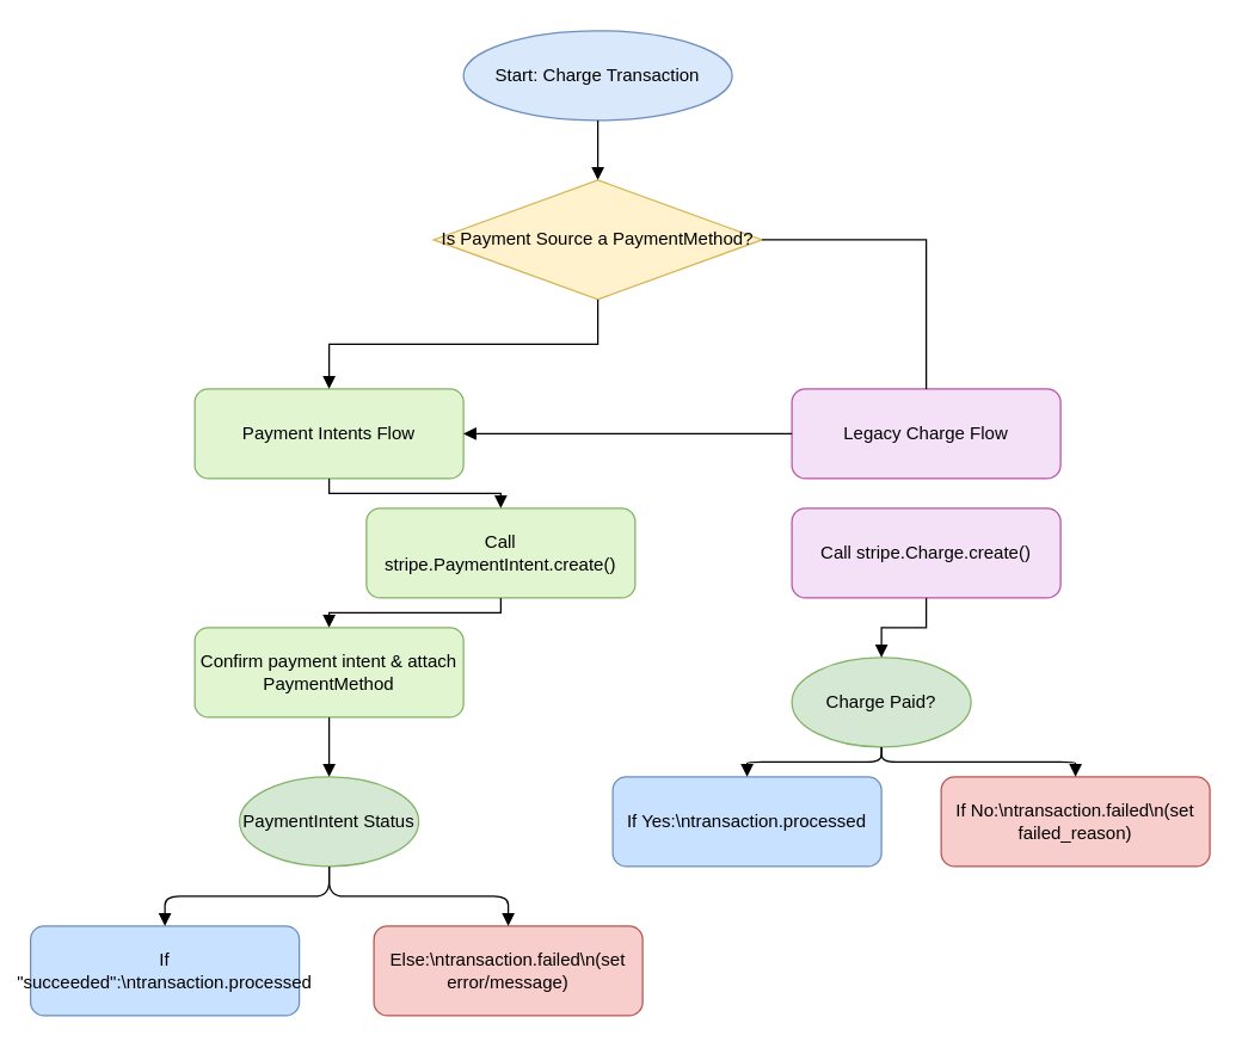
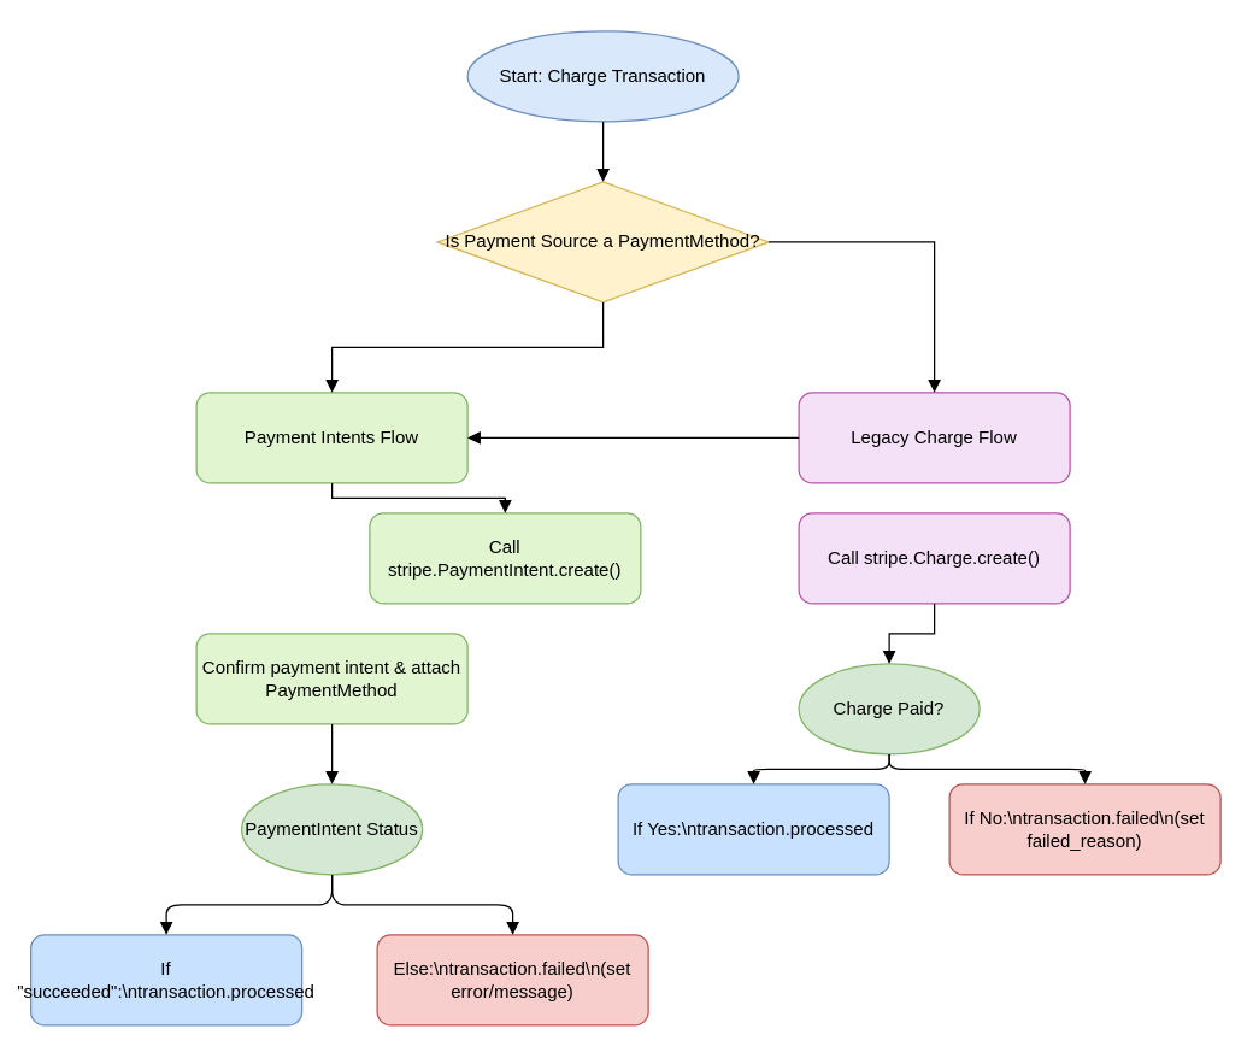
  <mxCell id="0" />
  <mxCell id="1" parent="0" />
  <mxCell id="2" value="Start: Charge Transaction" style="ellipse;whiteSpace=wrap;html=1;fillColor=#dae8fc;strokeColor=#6c8ebf;" vertex="1" parent="1"><mxGeometry x="310" y="20" width="180" height="60" as="geometry" /></mxCell>
  <mxCell id="3" value="Is Payment Source a PaymentMethod?" style="rhombus;whiteSpace=wrap;html=1;fillColor=#fff2cc;strokeColor=#d6b656;" vertex="1" parent="1"><mxGeometry x="290" y="120" width="220" height="80" as="geometry" /></mxCell>
  <mxCell id="4" value="Payment Intents Flow" style="rounded=1;whiteSpace=wrap;html=1;fillColor=#e1f5d0;strokeColor=#82b366;" vertex="1" parent="1"><mxGeometry x="130" y="260" width="180" height="60" as="geometry" /></mxCell>
  <mxCell id="5" value="Call stripe.PaymentIntent.create()" style="rounded=1;whiteSpace=wrap;html=1;fillColor=#e1f5d0;strokeColor=#82b366;" vertex="1" parent="1"><mxGeometry x="245" y="340" width="180" height="60" as="geometry" /></mxCell>
  <mxCell id="6" value="Confirm payment intent &amp; attach PaymentMethod" style="rounded=1;whiteSpace=wrap;html=1;fillColor=#e1f5d0;strokeColor=#82b366;" vertex="1" parent="1"><mxGeometry x="130" y="420" width="180" height="60" as="geometry" /></mxCell>
  <mxCell id="7" value="PaymentIntent Status" style="ellipse;whiteSpace=wrap;html=1;fillColor=#d5e8d4;strokeColor=#82b366;" vertex="1" parent="1"><mxGeometry x="160" y="520" width="120" height="60" as="geometry" /></mxCell>
  <mxCell id="8" value="If &quot;succeeded&quot;:\ntransaction.processed" style="rounded=1;whiteSpace=wrap;html=1;fillColor=#c8e1ff;strokeColor=#6c8ebf;" vertex="1" parent="1"><mxGeometry y="620" width="180" height="60" as="geometry" x="20" /></mxCell>
  <mxCell id="9" value="Else:\ntransaction.failed\n(set error/message)" style="rounded=1;whiteSpace=wrap;html=1;fillColor=#f8cecc;strokeColor=#b85450;" vertex="1" parent="1"><mxGeometry x="250" y="620" width="180" height="60" as="geometry" /></mxCell>
  <mxCell id="10" value="Legacy Charge Flow" style="rounded=1;whiteSpace=wrap;html=1;fillColor=#f5e1f7;strokeColor=#b854a7;" vertex="1" parent="1"><mxGeometry x="530" y="260" width="180" height="60" as="geometry" /></mxCell>
  <mxCell id="11" value="Call stripe.Charge.create()" style="rounded=1;whiteSpace=wrap;html=1;fillColor=#f5e1f7;strokeColor=#b854a7;" vertex="1" parent="1"><mxGeometry x="530" y="340" width="180" height="60" as="geometry" /></mxCell>
  <mxCell id="12" value="Charge Paid?" style="ellipse;whiteSpace=wrap;html=1;fillColor=#d5e8d4;strokeColor=#82b366;" vertex="1" parent="1"><mxGeometry x="530" y="440" width="120" height="60" as="geometry" /></mxCell>
  <mxCell id="13" value="If Yes:\ntransaction.processed" style="rounded=1;whiteSpace=wrap;html=1;fillColor=#c8e1ff;strokeColor=#6c8ebf;" vertex="1" parent="1"><mxGeometry x="410" y="520" width="180" height="60" as="geometry" /></mxCell>
  <mxCell id="14" value="If No:\ntransaction.failed\n(set failed_reason)" style="rounded=1;whiteSpace=wrap;html=1;fillColor=#f8cecc;strokeColor=#b85450;" vertex="1" parent="1"><mxGeometry x="630" y="520" width="180" height="60" as="geometry" /></mxCell>
  <mxCell id="15" style="edgeStyle=orthogonalEdgeStyle;rounded=0;html=1;endArrow=block;strokeColor=#000000;" edge="1" parent="1" source="2" target="3"><mxGeometry relative="1" as="geometry"><mxPoint x="400" y="80" as="targetPoint" /></mxGeometry></mxCell>
  <mxCell id="16" style="edgeStyle=orthogonalEdgeStyle;rounded=0;html=1;endArrow=block;strokeColor=#000000;" edge="1" parent="1" source="3" target="4"><mxGeometry relative="1" as="geometry"><mxPoint x="330" y="200" as="targetPoint" /></mxGeometry></mxCell>
- <mxCell id="17" style="edgeStyle=orthogonalEdgeStyle;rounded=0;html=1;endArrow=none;strokeColor=#000000;" edge="1" parent="1" source="3" target="10"><mxGeometry relative="1" as="geometry"><mxPoint x="510" y="200" as="targetPoint" /></mxGeometry></mxCell>
+ <mxCell id="17" style="edgeStyle=orthogonalEdgeStyle;rounded=0;html=1;endArrow=block;strokeColor=#000000;" edge="1" parent="1" source="3" target="10"><mxGeometry relative="1" as="geometry"><mxPoint x="510" y="200" as="targetPoint" /></mxGeometry></mxCell>
  <mxCell id="18" style="edgeStyle=orthogonalEdgeStyle;rounded=0;html=1;endArrow=block;strokeColor=#000000;" edge="1" parent="1" source="4" target="5"><mxGeometry relative="1" as="geometry" /></mxCell>
- <mxCell id="19" style="edgeStyle=orthogonalEdgeStyle;rounded=0;html=1;endArrow=block;strokeColor=#000000;" edge="1" parent="1" source="5" target="6"><mxGeometry relative="1" as="geometry" /></mxCell>
  <mxCell id="20" style="edgeStyle=orthogonalEdgeStyle;rounded=0;html=1;endArrow=block;strokeColor=#000000;" edge="1" parent="1" source="6" target="7"><mxGeometry relative="1" as="geometry" /></mxCell>
  <mxCell id="21" style="edgeStyle=orthogonalEdgeStyle;strokeColor=#000000;endArrow=block;" edge="1" parent="1" source="7" target="8"><mxGeometry relative="1" as="geometry"><mxPoint x="170" y="580" as="targetPoint" /></mxGeometry></mxCell>
  <mxCell id="22" style="edgeStyle=orthogonalEdgeStyle;strokeColor=#000000;endArrow=block;" edge="1" parent="1" source="7" target="9"><mxGeometry relative="1" as="geometry"><mxPoint x="260" y="580" as="targetPoint" /></mxGeometry></mxCell>
  <mxCell id="23" style="edgeStyle=orthogonalEdgeStyle;rounded=0;html=1;endArrow=block;strokeColor=#000000;" edge="1" parent="1" source="10" target="4"><mxGeometry relative="1" as="geometry" /></mxCell>
  <mxCell id="24" style="edgeStyle=orthogonalEdgeStyle;rounded=0;html=1;endArrow=block;strokeColor=#000000;" edge="1" parent="1" source="11" target="12"><mxGeometry relative="1" as="geometry" /></mxCell>
  <mxCell id="25" style="edgeStyle=orthogonalEdgeStyle;strokeColor=#000000;endArrow=block;" edge="1" parent="1" source="12" target="13"><mxGeometry relative="1" as="geometry"><mxPoint x="490" y="480" as="targetPoint" /></mxGeometry></mxCell>
  <mxCell id="26" style="edgeStyle=orthogonalEdgeStyle;strokeColor=#000000;endArrow=block;" edge="1" parent="1" source="12" target="14"><mxGeometry relative="1" as="geometry"><mxPoint x="650" y="480" as="targetPoint" /></mxGeometry></mxCell>
